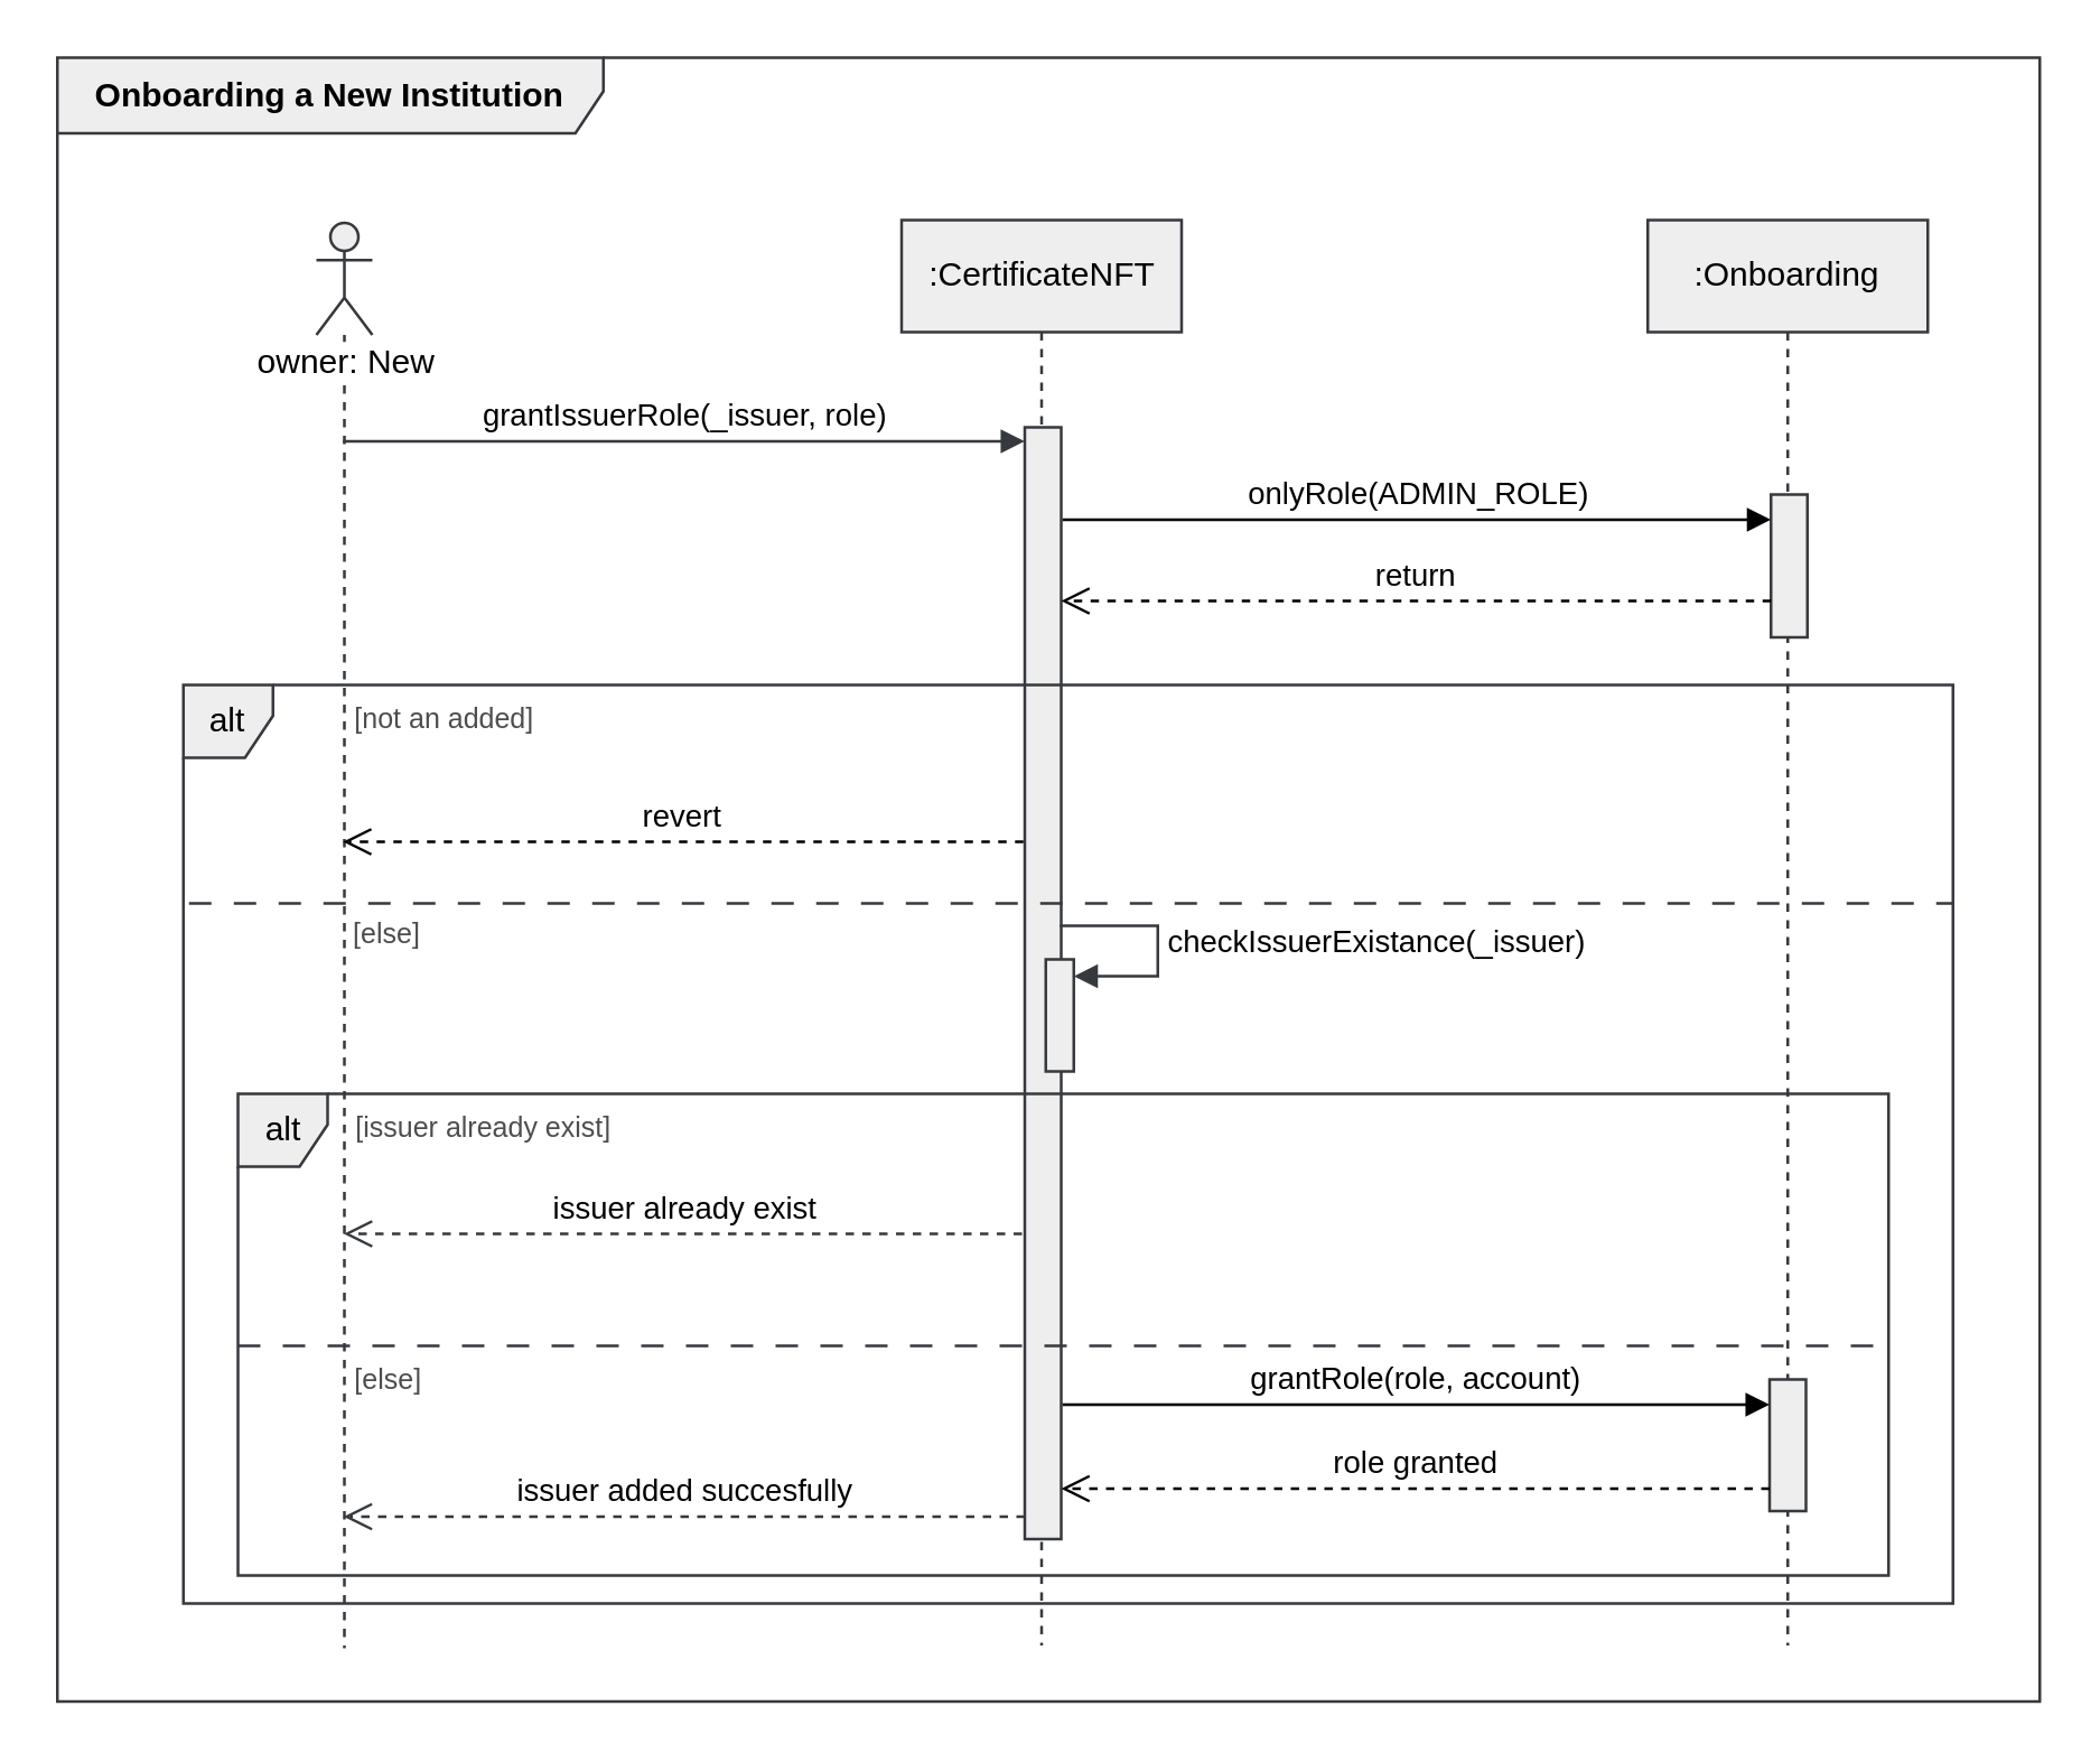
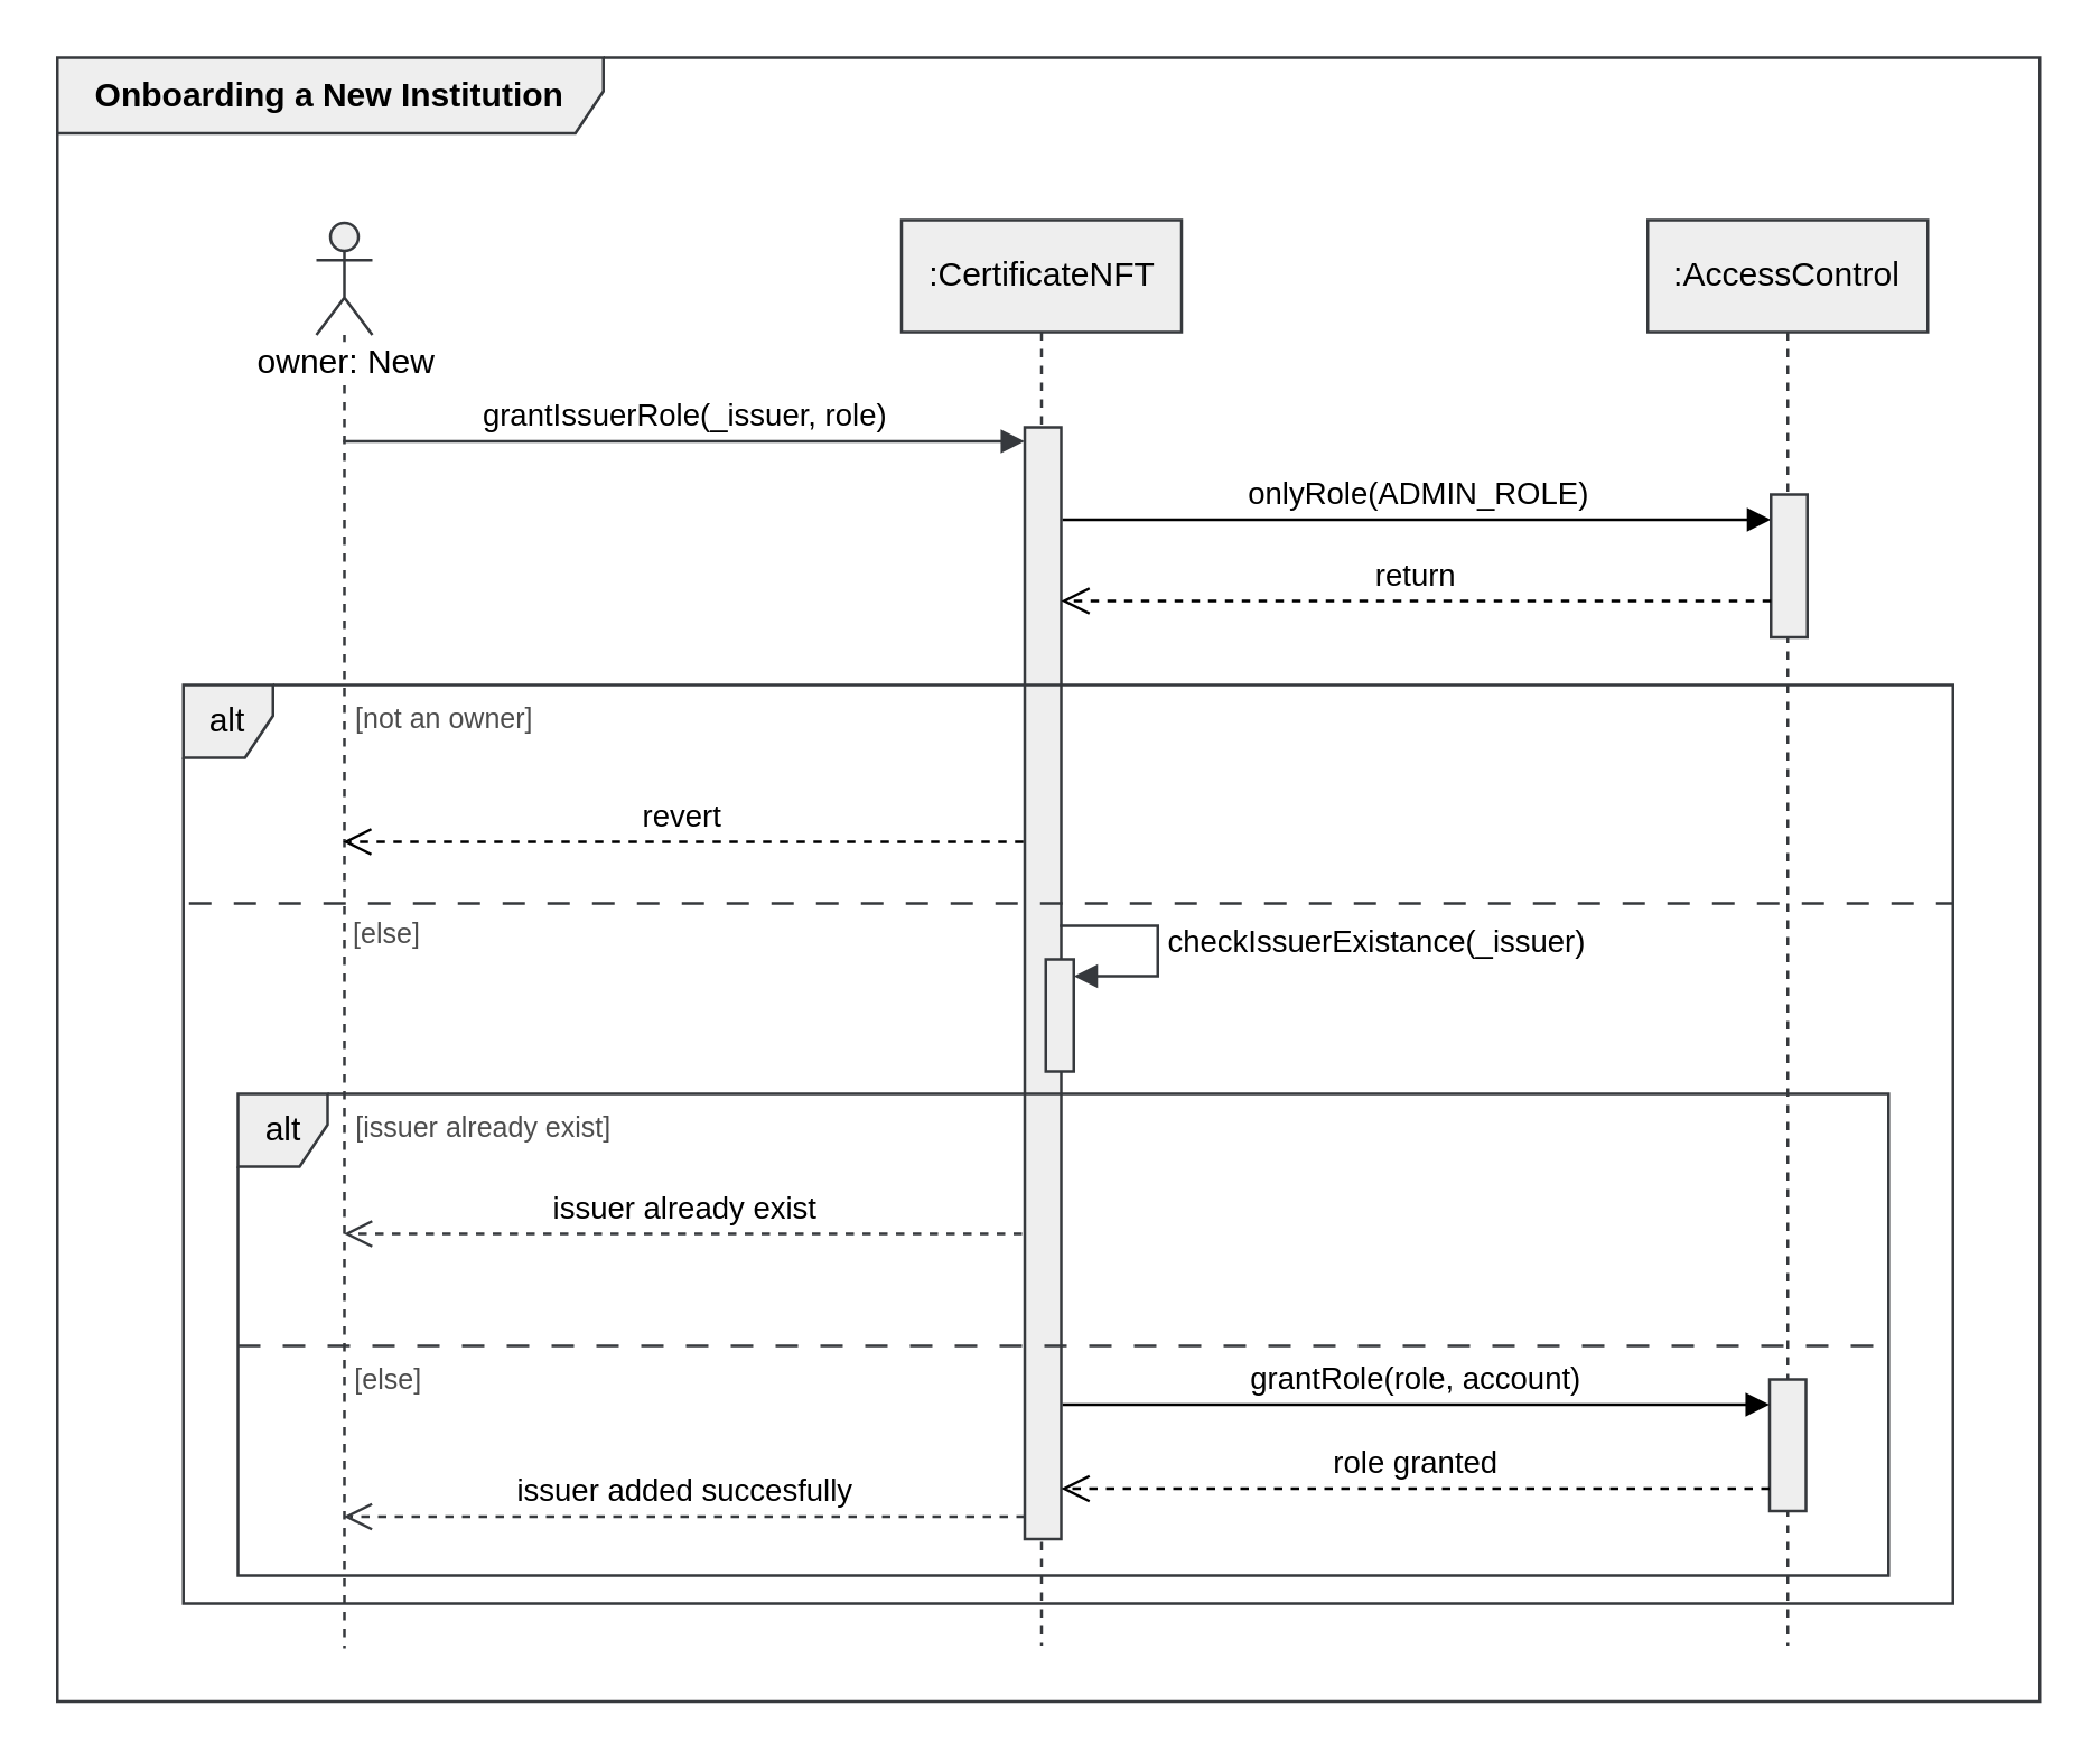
  <mxCell id="0" />
  <mxCell id="1" parent="0" />
  <mxCell id="2" value="" style="shape=umlLifeline;perimeter=lifelinePerimeter;whiteSpace=wrap;html=1;container=1;dropTarget=0;collapsible=0;recursiveResize=0;outlineConnect=0;portConstraint=eastwest;newEdgeStyle={&quot;curved&quot;:0,&quot;rounded&quot;:0};participant=umlActor;fillColor=#eeeeee;strokeColor=#36393d;fontColor=light-dark(#000000,#000000);" parent="1" vertex="1"><mxGeometry x="112.5" y="79" width="20" height="509" as="geometry" /></mxCell>
  <mxCell id="3" value=":CertificateNFT" style="shape=umlLifeline;perimeter=lifelinePerimeter;whiteSpace=wrap;html=1;container=1;dropTarget=0;collapsible=0;recursiveResize=0;outlineConnect=0;portConstraint=eastwest;newEdgeStyle={&quot;curved&quot;:0,&quot;rounded&quot;:0};fillColor=#eeeeee;strokeColor=#36393d;fontColor=light-dark(#000000,#000000);" parent="1" vertex="1"><mxGeometry x="321.5" y="78" width="100" height="509" as="geometry" /></mxCell>
  <mxCell id="4" value="" style="html=1;points=[[0,0,0,0,5],[0,1,0,0,-5],[1,0,0,0,5],[1,1,0,0,-5]];perimeter=orthogonalPerimeter;outlineConnect=0;targetShapes=umlLifeline;portConstraint=eastwest;newEdgeStyle={&quot;curved&quot;:0,&quot;rounded&quot;:0};fillColor=#eeeeee;strokeColor=#36393d;fontColor=light-dark(#000000,#000000);" parent="3" vertex="1"><mxGeometry x="44" y="74" width="13" height="397" as="geometry" /></mxCell>
  <mxCell id="5" value="" style="html=1;points=[[0,0,0,0,5],[0,1,0,0,-5],[1,0,0,0,5],[1,1,0,0,-5]];perimeter=orthogonalPerimeter;outlineConnect=0;targetShapes=umlLifeline;portConstraint=eastwest;newEdgeStyle={&quot;curved&quot;:0,&quot;rounded&quot;:0};fillColor=#eeeeee;strokeColor=#36393d;fontColor=light-dark(#000000,#000000);" parent="3" vertex="1"><mxGeometry x="51.5" y="264" width="10" height="40" as="geometry" /></mxCell>
  <mxCell id="6" value="checkIssuerExistance(_issuer)" style="html=1;align=left;spacingLeft=2;endArrow=block;rounded=0;edgeStyle=orthogonalEdgeStyle;curved=0;rounded=0;fillColor=#eeeeee;strokeColor=#36393d;fontColor=light-dark(#000000,#000000);labelBackgroundColor=none;" parent="3" target="5" edge="1"><mxGeometry x="-0.003" relative="1" as="geometry"><mxPoint x="56.5" y="252" as="sourcePoint" /><Array as="points"><mxPoint x="91.5" y="252" /><mxPoint x="91.5" y="270" /></Array><mxPoint as="offset" /></mxGeometry></mxCell>
  <mxCell id="7" value="grantIssuerRole(_issuer, role)" style="html=1;verticalAlign=bottom;endArrow=block;curved=0;rounded=0;entryX=0;entryY=0;entryDx=0;entryDy=5;fillColor=#eeeeee;strokeColor=#36393d;fontColor=light-dark(#000000,#000000);labelBackgroundColor=none;" parent="1" source="2" target="4" edge="1"><mxGeometry x="-0.002" relative="1" as="geometry"><mxPoint x="295.5" y="153" as="sourcePoint" /><mxPoint as="offset" /></mxGeometry></mxCell>
  <mxCell id="8" value="issuer added succesfully" style="html=1;verticalAlign=bottom;endArrow=open;dashed=1;endSize=8;curved=0;rounded=0;exitX=0;exitY=1;exitDx=0;exitDy=-5;fillColor=#eeeeee;strokeColor=#36393d;fontColor=light-dark(#000000,#000000);labelBackgroundColor=none;" parent="1" edge="1"><mxGeometry relative="1" as="geometry"><mxPoint x="122.231" y="541" as="targetPoint" /><mxPoint x="365.5" y="541" as="sourcePoint" /></mxGeometry></mxCell>
  <mxCell id="9" value="alt" style="shape=umlFrame;whiteSpace=wrap;html=1;pointerEvents=0;width=32;height=26;fillColor=#eeeeee;strokeColor=#36393d;fontColor=light-dark(#000000,#000000);" parent="1" vertex="1"><mxGeometry x="84.5" y="390" width="589.5" height="172" as="geometry" /></mxCell>
  <mxCell id="10" value="" style="line;strokeWidth=1;fillColor=#eeeeee;align=left;verticalAlign=middle;spacingTop=-1;spacingLeft=3;spacingRight=3;rotatable=0;labelPosition=right;points=[];portConstraint=eastwest;strokeColor=#36393d;dashed=1;dashPattern=8 8;fontColor=light-dark(#000000,#000000);" parent="1" vertex="1"><mxGeometry x="84.5" y="476" width="588.5" height="8" as="geometry" /></mxCell>
  <mxCell id="11" value="[issuer already exist]" style="text;html=1;align=center;verticalAlign=middle;resizable=0;points=[];autosize=1;fillColor=none;fontSize=10;fontColor=#4D4D4D;" parent="1" vertex="1"><mxGeometry x="117" y="390" width="109" height="24" as="geometry" /></mxCell>
  <mxCell id="12" value="issuer already exist" style="html=1;verticalAlign=bottom;endArrow=open;dashed=1;endSize=8;curved=0;rounded=0;fillColor=#eeeeee;strokeColor=#36393d;fontColor=light-dark(#000000,#000000);labelBackgroundColor=none;" parent="1" edge="1"><mxGeometry x="0.002" relative="1" as="geometry"><mxPoint x="364.5" y="440" as="sourcePoint" /><mxPoint x="122.31" y="440" as="targetPoint" /><mxPoint as="offset" /></mxGeometry></mxCell>
  <mxCell id="13" value="[else]" style="text;html=1;align=center;verticalAlign=middle;resizable=0;points=[];autosize=1;fillColor=none;fontSize=10;fontColor=#4D4D4D;" parent="1" vertex="1"><mxGeometry x="117" y="480" width="42" height="24" as="geometry" /></mxCell>
  <mxCell id="14" value="&lt;span style=&quot;font-weight:600&quot; data-token-index=&quot;0&quot; class=&quot;notion-enable-hover&quot;&gt;Onboarding a New Institution&lt;/span&gt;" style="shape=umlFrame;whiteSpace=wrap;html=1;pointerEvents=0;width=195;height=27;fillColor=#eeeeee;strokeColor=#36393d;fontColor=light-dark(#000000,#000000);" parent="1" vertex="1"><mxGeometry x="20" y="20" width="708" height="587" as="geometry" /></mxCell>
  <mxCell id="15" value="alt" style="shape=umlFrame;whiteSpace=wrap;html=1;pointerEvents=0;width=32;height=26;fillColor=#eeeeee;strokeColor=#36393d;fontColor=light-dark(#000000,#000000);" parent="1" vertex="1"><mxGeometry x="65" y="244" width="632" height="328" as="geometry" /></mxCell>
  <mxCell id="16" value="" style="line;strokeWidth=1;fillColor=#eeeeee;align=left;verticalAlign=middle;spacingTop=-1;spacingLeft=3;spacingRight=3;rotatable=0;labelPosition=right;points=[];portConstraint=eastwest;strokeColor=#36393d;dashed=1;dashPattern=8 8;fontColor=light-dark(#000000,#000000);" parent="1" vertex="1"><mxGeometry x="67" y="318" width="630" height="8" as="geometry" /></mxCell>
  <mxCell id="17" value="[else]" style="text;align=center;verticalAlign=middle;resizable=0;points=[];autosize=1;fillColor=none;labelBorderColor=none;fontSize=10;fontColor=#4D4D4D;" parent="1" vertex="1"><mxGeometry x="117" y="320.5" width="42" height="24" as="geometry" /></mxCell>
- <mxCell id="18" value="[not an added]" style="text;align=center;verticalAlign=middle;resizable=0;points=[];autosize=1;fillColor=none;html=1;fontSize=10;fontColor=#4D4D4D;" parent="1" vertex="1"><mxGeometry x="117" y="244" width="81" height="24" as="geometry" /></mxCell>
+ <mxCell id="18" value="[not an owner]" style="text;align=center;verticalAlign=middle;resizable=0;points=[];autosize=1;fillColor=none;html=1;fontSize=10;fontColor=#4D4D4D;" parent="1" vertex="1"><mxGeometry x="117" y="244" width="81" height="24" as="geometry" /></mxCell>
  <mxCell id="19" value="revert" style="html=1;verticalAlign=bottom;endArrow=open;dashed=1;endSize=8;curved=0;rounded=0;strokeColor=light-dark(#000000,#000000);labelBackgroundColor=none;fontColor=light-dark(#000000,#000000);" parent="1" target="2" edge="1"><mxGeometry relative="1" as="geometry"><mxPoint x="365" y="300" as="sourcePoint" /><mxPoint x="285" y="300" as="targetPoint" /></mxGeometry></mxCell>
  <mxCell id="20" value="onlyRole(ADMIN_ROLE)" style="html=1;verticalAlign=bottom;endArrow=block;curved=0;rounded=0;strokeColor=light-dark(#000000,#000000);labelBackgroundColor=none;fontColor=light-dark(#000000,#000000);" parent="1" target="22" edge="1"><mxGeometry width="80" relative="1" as="geometry"><mxPoint x="379" y="185" as="sourcePoint" /><mxPoint x="459" y="185" as="targetPoint" /></mxGeometry></mxCell>
- <mxCell id="21" value=":Onboarding" style="shape=umlLifeline;perimeter=lifelinePerimeter;whiteSpace=wrap;html=1;container=1;dropTarget=0;collapsible=0;recursiveResize=0;outlineConnect=0;portConstraint=eastwest;newEdgeStyle={&quot;curved&quot;:0,&quot;rounded&quot;:0};fillColor=#eeeeee;strokeColor=#36393d;fontColor=light-dark(#000000,#000000);" parent="1" vertex="1"><mxGeometry x="588" y="78" width="100" height="509" as="geometry" /></mxCell>
+ <mxCell id="21" value=":AccessControl" style="shape=umlLifeline;perimeter=lifelinePerimeter;whiteSpace=wrap;html=1;container=1;dropTarget=0;collapsible=0;recursiveResize=0;outlineConnect=0;portConstraint=eastwest;newEdgeStyle={&quot;curved&quot;:0,&quot;rounded&quot;:0};fillColor=#eeeeee;strokeColor=#36393d;fontColor=light-dark(#000000,#000000);" parent="1" vertex="1"><mxGeometry x="588" y="78" width="100" height="509" as="geometry" /></mxCell>
  <mxCell id="22" value="" style="html=1;points=[[0,0,0,0,5],[0,1,0,0,-5],[1,0,0,0,5],[1,1,0,0,-5]];perimeter=orthogonalPerimeter;outlineConnect=0;targetShapes=umlLifeline;portConstraint=eastwest;newEdgeStyle={&quot;curved&quot;:0,&quot;rounded&quot;:0};fillColor=#eeeeee;strokeColor=#36393d;fontColor=light-dark(#000000,#000000);" parent="21" vertex="1"><mxGeometry x="44" y="98" width="13" height="51" as="geometry" /></mxCell>
  <mxCell id="23" value="" style="html=1;points=[[0,0,0,0,5],[0,1,0,0,-5],[1,0,0,0,5],[1,1,0,0,-5]];perimeter=orthogonalPerimeter;outlineConnect=0;targetShapes=umlLifeline;portConstraint=eastwest;newEdgeStyle={&quot;curved&quot;:0,&quot;rounded&quot;:0};fillColor=#eeeeee;strokeColor=#36393d;fontColor=light-dark(#000000,#000000);" parent="21" vertex="1"><mxGeometry x="43.5" y="414" width="13" height="47" as="geometry" /></mxCell>
  <mxCell id="24" value="return" style="html=1;verticalAlign=bottom;endArrow=open;dashed=1;endSize=8;curved=0;rounded=0;strokeColor=light-dark(#000000,#000000);labelBackgroundColor=none;fontColor=light-dark(#000000,#000000);" parent="1" target="4" edge="1"><mxGeometry relative="1" as="geometry"><mxPoint x="632" y="214" as="sourcePoint" /><mxPoint x="552" y="214" as="targetPoint" /></mxGeometry></mxCell>
  <mxCell id="25" value="owner: New" style="text;html=1;align=center;verticalAlign=middle;resizable=0;points=[];autosize=1;strokeColor=none;fillColor=none;labelBackgroundColor=default;" parent="1" vertex="1"><mxGeometry x="76.5" y="116" width="93" height="26" as="geometry" /></mxCell>
  <mxCell id="26" value="grantRole(role, account)" style="html=1;verticalAlign=bottom;endArrow=block;curved=0;rounded=0;strokeColor=light-dark(#000000,#000000);labelBackgroundColor=none;fontColor=light-dark(#000000,#000000);" parent="1" target="23" edge="1"><mxGeometry x="0.0" width="80" relative="1" as="geometry"><mxPoint x="379" y="501" as="sourcePoint" /><mxPoint x="627" y="501" as="targetPoint" /><mxPoint as="offset" /></mxGeometry></mxCell>
  <mxCell id="27" value="role granted" style="html=1;verticalAlign=bottom;endArrow=open;dashed=1;endSize=8;curved=0;rounded=0;labelBackgroundColor=none;fontColor=light-dark(#000000,#000000);strokeColor=light-dark(#000000,#000000);" parent="1" source="23" edge="1"><mxGeometry x="0.0" relative="1" as="geometry"><mxPoint x="626" y="531" as="sourcePoint" /><mxPoint x="378.5" y="531" as="targetPoint" /><mxPoint as="offset" /></mxGeometry></mxCell>
